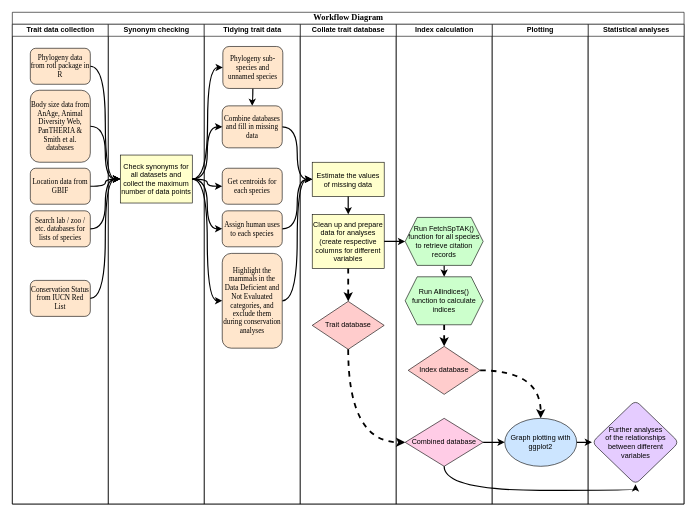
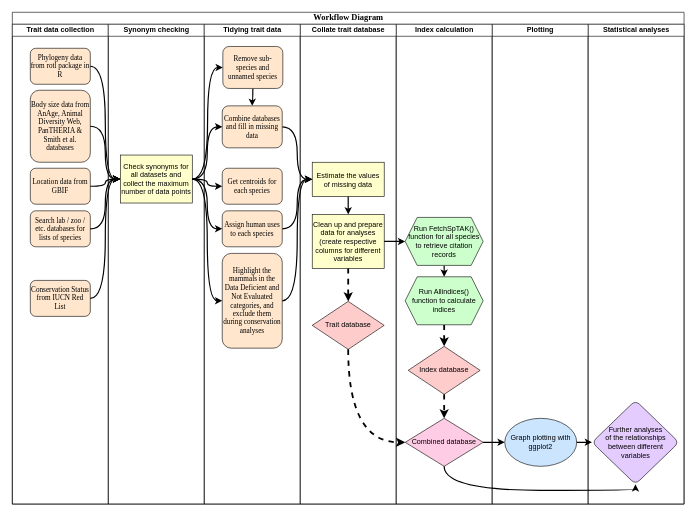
  <mxCell id="0" />
  <mxCell id="1" parent="0" />
  <mxCell id="2" value="&lt;font style=&quot;font-size: 14px&quot;&gt;Workflow Diagram&lt;/font&gt;" style="swimlane;html=1;childLayout=stackLayout;startSize=20;rounded=0;shadow=0;labelBackgroundColor=none;strokeWidth=1;fontFamily=Verdana;fontSize=8;align=center;" parent="1" vertex="1"><mxGeometry x="20" y="20" width="1120" height="820" as="geometry"><mxRectangle x="70" y="40" width="180" height="20" as="alternateBounds" /></mxGeometry></mxCell>
  <mxCell id="3" value="Trait data collection" style="swimlane;html=1;startSize=20;" parent="2" vertex="1"><mxGeometry y="20" width="160" height="800" as="geometry" /></mxCell>
  <mxCell id="4" value="&lt;font style=&quot;font-size: 12px&quot;&gt;Phylogeny data from rotl package in R&lt;/font&gt;" style="rounded=1;whiteSpace=wrap;html=1;shadow=0;labelBackgroundColor=none;strokeWidth=1;fontFamily=Verdana;fontSize=8;align=center;fillColor=#FFE6CC;" parent="3" vertex="1"><mxGeometry x="30" y="40" width="100" height="60" as="geometry" /></mxCell>
  <mxCell id="5" value="&lt;font style=&quot;font-size: 12px&quot;&gt;Body size data from AnAge, Animal Diversity Web, PanTHERIA &amp;amp; Smith et al. databases&lt;/font&gt;" style="rounded=1;whiteSpace=wrap;html=1;shadow=0;labelBackgroundColor=none;strokeWidth=1;fontFamily=Verdana;fontSize=8;align=center;fillColor=#FFE6CC;" parent="3" vertex="1"><mxGeometry x="30" y="110" width="100" height="120" as="geometry" /></mxCell>
  <mxCell id="6" value="&lt;font style=&quot;font-size: 12px&quot;&gt;Location data from GBIF&lt;/font&gt;" style="rounded=1;whiteSpace=wrap;html=1;shadow=0;labelBackgroundColor=none;strokeWidth=1;fontFamily=Verdana;fontSize=8;align=center;fillColor=#FFE6CC;" parent="3" vertex="1"><mxGeometry x="30" y="240" width="100" height="60" as="geometry" /></mxCell>
  <mxCell id="7" value="&lt;font style=&quot;font-size: 12px&quot;&gt;Search lab / zoo / etc. databases for lists of species&lt;/font&gt;" style="rounded=1;whiteSpace=wrap;html=1;shadow=0;labelBackgroundColor=none;strokeWidth=1;fontFamily=Verdana;fontSize=8;align=center;fillColor=#FFE6CC;" parent="3" vertex="1"><mxGeometry x="30" y="311" width="100" height="60" as="geometry" /></mxCell>
  <mxCell id="8" value="&lt;span style=&quot;font-size: 12px&quot;&gt;Conservation Status from IUCN Red List&lt;/span&gt;" style="rounded=1;whiteSpace=wrap;html=1;shadow=0;labelBackgroundColor=none;strokeWidth=1;fontFamily=Verdana;fontSize=8;align=center;fillColor=#FFE6CC;" parent="3" vertex="1"><mxGeometry x="30" y="427" width="100" height="60" as="geometry" /></mxCell>
  <mxCell id="9" value="" style="edgeStyle=orthogonalEdgeStyle;rounded=0;orthogonalLoop=1;jettySize=auto;html=1;strokeWidth=2;entryX=0;entryY=0.5;entryDx=0;entryDy=0;curved=1;" parent="2" source="4" target="12" edge="1"><mxGeometry relative="1" as="geometry"><mxPoint x="210" y="90" as="targetPoint" /></mxGeometry></mxCell>
  <mxCell id="10" value="" style="edgeStyle=orthogonalEdgeStyle;curved=1;rounded=0;orthogonalLoop=1;jettySize=auto;html=1;strokeWidth=2;entryX=0;entryY=0.5;entryDx=0;entryDy=0;" parent="2" source="5" target="12" edge="1"><mxGeometry relative="1" as="geometry"><mxPoint x="210" y="190" as="targetPoint" /></mxGeometry></mxCell>
  <mxCell id="11" value="Synonym checking" style="swimlane;html=1;startSize=20;" parent="2" vertex="1"><mxGeometry x="160" y="20" width="160" height="800" as="geometry" /></mxCell>
  <mxCell id="12" value="Check synonyms for all datasets and collect the maximum number of data points" style="rounded=0;whiteSpace=wrap;html=1;fillColor=#FFFFCC;" parent="11" vertex="1"><mxGeometry x="20" y="218" width="120" height="80" as="geometry" /></mxCell>
  <mxCell id="13" value="" style="edgeStyle=orthogonalEdgeStyle;curved=1;rounded=0;orthogonalLoop=1;jettySize=auto;html=1;strokeWidth=2;entryX=0;entryY=0.5;entryDx=0;entryDy=0;" parent="2" source="6" target="12" edge="1"><mxGeometry relative="1" as="geometry"><mxPoint x="210" y="290" as="targetPoint" /></mxGeometry></mxCell>
  <mxCell id="14" value="" style="edgeStyle=orthogonalEdgeStyle;curved=1;rounded=0;orthogonalLoop=1;jettySize=auto;html=1;strokeWidth=2;entryX=0;entryY=0.5;entryDx=0;entryDy=0;" parent="2" source="7" target="12" edge="1"><mxGeometry relative="1" as="geometry"><mxPoint x="210" y="361" as="targetPoint" /></mxGeometry></mxCell>
  <mxCell id="15" value="" style="edgeStyle=orthogonalEdgeStyle;rounded=0;orthogonalLoop=1;jettySize=auto;html=1;curved=1;strokeWidth=2;entryX=0;entryY=0.5;entryDx=0;entryDy=0;" parent="2" source="8" target="12" edge="1"><mxGeometry relative="1" as="geometry"><mxPoint x="210" y="433" as="targetPoint" /></mxGeometry></mxCell>
  <mxCell id="16" value="Statistical analyses" style="swimlane;html=1;startSize=20;" parent="1" vertex="1"><mxGeometry x="980" y="40" width="160" height="800" as="geometry" /></mxCell>
  <mxCell id="17" value="&lt;span&gt;Further analyses&lt;/span&gt;&lt;br&gt;&lt;span&gt;of the relationships&lt;/span&gt;&lt;br&gt;&lt;span&gt;between different variables&lt;/span&gt;" style="rhombus;whiteSpace=wrap;html=1;fillColor=#E5CCFF;rounded=1;" parent="16" vertex="1"><mxGeometry x="6.5" y="627" width="145" height="140" as="geometry" /></mxCell>
  <mxCell id="18" value="Plotting" style="swimlane;html=1;startSize=20;" parent="1" vertex="1"><mxGeometry x="820" y="40" width="160" height="800" as="geometry" /></mxCell>
  <mxCell id="19" value="Graph plotting with ggplot2" style="ellipse;whiteSpace=wrap;html=1;fillColor=#CCE5FF;" parent="18" vertex="1"><mxGeometry x="21" y="657" width="120" height="80" as="geometry" /></mxCell>
  <mxCell id="20" value="Index calculation" style="swimlane;html=1;startSize=20;" parent="1" vertex="1"><mxGeometry x="660" y="40" width="160" height="800" as="geometry" /></mxCell>
  <mxCell id="21" value="" style="edgeStyle=orthogonalEdgeStyle;curved=1;rounded=0;orthogonalLoop=1;jettySize=auto;html=1;strokeWidth=2;" parent="20" source="23" target="24" edge="1"><mxGeometry relative="1" as="geometry" /></mxCell>
  <mxCell id="22" value="" style="edgeStyle=orthogonalEdgeStyle;curved=1;rounded=0;orthogonalLoop=1;jettySize=auto;html=1;entryX=0.5;entryY=0;entryDx=0;entryDy=0;labelBorderColor=none;dashed=1;strokeWidth=3;" parent="20" target="27" edge="1"><mxGeometry relative="1" as="geometry"><mxPoint x="80" y="501" as="sourcePoint" /><mxPoint x="-310" y="521" as="targetPoint" /></mxGeometry></mxCell>
  <mxCell id="23" value="Run FetchSpTAK()&lt;br&gt;function for all species to retrieve citation&lt;br&gt;records" style="shape=hexagon;perimeter=hexagonPerimeter2;whiteSpace=wrap;html=1;fixedSize=1;rounded=0;fillColor=#CCFFCC;sketch=0;shadow=0;" parent="20" vertex="1"><mxGeometry x="15" y="322" width="130" height="80" as="geometry" /></mxCell>
  <mxCell id="24" value="Run Allindices() function to calculate indices" style="shape=hexagon;perimeter=hexagonPerimeter2;whiteSpace=wrap;html=1;fixedSize=1;rounded=0;fillColor=#CCFFCC;" parent="20" vertex="1"><mxGeometry x="15" y="421" width="130" height="80" as="geometry" /></mxCell>
- <mxCell id="25" value="" style="edgeStyle=orthogonalEdgeStyle;curved=1;rounded=0;orthogonalLoop=1;jettySize=auto;html=1;strokeWidth=3;dashed=1;" parent="20" source="27" target="19" edge="1"><mxGeometry relative="1" as="geometry" /></mxCell>
+ <mxCell id="25" value="" style="edgeStyle=orthogonalEdgeStyle;curved=1;rounded=0;orthogonalLoop=1;jettySize=auto;html=1;strokeWidth=3;dashed=1;" parent="20" source="27" target="26" edge="1"><mxGeometry relative="1" as="geometry" /></mxCell>
  <mxCell id="26" value="Combined database" style="rhombus;whiteSpace=wrap;html=1;fillColor=#FFCCE6;" parent="20" vertex="1"><mxGeometry x="15" y="657" width="130" height="80" as="geometry" /></mxCell>
  <mxCell id="27" value="Index database" style="rhombus;whiteSpace=wrap;html=1;fillColor=#FFCCCC;" parent="20" vertex="1"><mxGeometry x="20" y="537" width="120" height="80" as="geometry" /></mxCell>
  <mxCell id="28" value="Collate trait database" style="swimlane;html=1;startSize=20;horizontal=1;" parent="1" vertex="1"><mxGeometry x="500" y="40" width="160" height="800" as="geometry" /></mxCell>
  <mxCell id="29" value="Estimate the values of missing data" style="rounded=0;whiteSpace=wrap;html=1;fillColor=#FFFFCC;" parent="28" vertex="1"><mxGeometry x="20" y="230" width="120" height="57" as="geometry" /></mxCell>
  <mxCell id="30" value="Clean up and prepare data for analyses (create respective columns for different variables" style="rounded=0;whiteSpace=wrap;html=1;fillColor=#FFFFCC;" parent="28" vertex="1"><mxGeometry x="20" y="317" width="120" height="90" as="geometry" /></mxCell>
  <mxCell id="31" value="" style="edgeStyle=orthogonalEdgeStyle;curved=1;rounded=0;orthogonalLoop=1;jettySize=auto;html=1;entryX=0.5;entryY=0;entryDx=0;entryDy=0;strokeWidth=2;" parent="28" source="29" target="30" edge="1"><mxGeometry relative="1" as="geometry"><mxPoint x="80" y="377" as="targetPoint" /></mxGeometry></mxCell>
  <mxCell id="32" value="" style="edgeStyle=orthogonalEdgeStyle;curved=1;rounded=0;orthogonalLoop=1;jettySize=auto;html=1;entryX=0.5;entryY=0;entryDx=0;entryDy=0;labelBorderColor=none;dashed=1;strokeWidth=3;" parent="28" source="30" target="33" edge="1"><mxGeometry relative="1" as="geometry"><mxPoint x="80" y="487" as="targetPoint" /></mxGeometry></mxCell>
  <mxCell id="33" value="Trait database" style="rhombus;whiteSpace=wrap;html=1;fillColor=#FFCCCC;" parent="28" vertex="1"><mxGeometry x="20" y="462" width="120" height="80" as="geometry" /></mxCell>
  <mxCell id="34" value="Tidying trait data" style="swimlane;html=1;startSize=20;" parent="1" vertex="1"><mxGeometry x="340" y="40" width="160" height="800" as="geometry" /></mxCell>
  <mxCell id="35" value="" style="edgeStyle=orthogonalEdgeStyle;curved=1;rounded=0;orthogonalLoop=1;jettySize=auto;html=1;strokeWidth=2;entryX=0;entryY=0.5;entryDx=0;entryDy=0;" parent="1" source="19" target="17" edge="1"><mxGeometry relative="1" as="geometry"><mxPoint x="883" y="907" as="targetPoint" /></mxGeometry></mxCell>
  <mxCell id="36" value="" style="edgeStyle=orthogonalEdgeStyle;curved=1;rounded=0;orthogonalLoop=1;jettySize=auto;html=1;strokeWidth=2;entryX=0.5;entryY=1;entryDx=0;entryDy=0;exitX=0.5;exitY=1;exitDx=0;exitDy=0;" parent="1" source="26" target="17" edge="1"><mxGeometry relative="1" as="geometry"><mxPoint x="890" y="897" as="targetPoint" /><Array as="points"><mxPoint x="740" y="817" /><mxPoint x="1059" y="817" /></Array></mxGeometry></mxCell>
  <mxCell id="37" value="" style="edgeStyle=orthogonalEdgeStyle;curved=1;rounded=0;orthogonalLoop=1;jettySize=auto;html=1;strokeWidth=2;" parent="1" source="26" target="19" edge="1"><mxGeometry relative="1" as="geometry" /></mxCell>
  <mxCell id="38" value="" style="edgeStyle=orthogonalEdgeStyle;curved=1;rounded=0;orthogonalLoop=1;jettySize=auto;html=1;strokeWidth=2;" parent="1" source="30" target="23" edge="1"><mxGeometry relative="1" as="geometry" /></mxCell>
  <mxCell id="39" value="" style="edgeStyle=orthogonalEdgeStyle;curved=1;rounded=0;orthogonalLoop=1;jettySize=auto;html=1;dashed=1;strokeWidth=3;entryX=0;entryY=0.5;entryDx=0;entryDy=0;exitX=0.5;exitY=1;exitDx=0;exitDy=0;" parent="1" source="33" target="26" edge="1"><mxGeometry relative="1" as="geometry"><mxPoint x="420" y="761" as="targetPoint" /><Array as="points"><mxPoint x="580" y="737" /></Array></mxGeometry></mxCell>
  <mxCell id="40" value="" style="edgeStyle=orthogonalEdgeStyle;curved=1;rounded=0;orthogonalLoop=1;jettySize=auto;html=1;strokeWidth=2;" parent="1" source="41" target="46" edge="1"><mxGeometry relative="1" as="geometry"><mxPoint x="551" y="112" as="targetPoint" /></mxGeometry></mxCell>
- <mxCell id="41" value="&lt;font style=&quot;font-size: 12px&quot;&gt;Phylogeny sub-species and unnamed species&lt;/font&gt;" style="rounded=1;whiteSpace=wrap;html=1;shadow=0;labelBackgroundColor=none;strokeWidth=1;fontFamily=Verdana;fontSize=8;align=center;fillColor=#FFE6CC;" parent="1" vertex="1"><mxGeometry x="371" y="77" width="100" height="70" as="geometry" /></mxCell>
+ <mxCell id="41" value="&lt;font style=&quot;font-size: 12px&quot;&gt;Remove sub-species and unnamed species&lt;/font&gt;" style="rounded=1;whiteSpace=wrap;html=1;shadow=0;labelBackgroundColor=none;strokeWidth=1;fontFamily=Verdana;fontSize=8;align=center;fillColor=#FFE6CC;" parent="1" vertex="1"><mxGeometry x="371" y="77" width="100" height="70" as="geometry" /></mxCell>
  <mxCell id="42" value="&lt;font style=&quot;font-size: 12px&quot;&gt;Get centroids for each species&lt;/font&gt;" style="rounded=1;whiteSpace=wrap;html=1;shadow=0;labelBackgroundColor=none;strokeWidth=1;fontFamily=Verdana;fontSize=8;align=center;fillColor=#FFE6CC;" parent="1" vertex="1"><mxGeometry x="370" y="280" width="100" height="60" as="geometry" /></mxCell>
  <mxCell id="43" value="" style="edgeStyle=orthogonalEdgeStyle;curved=1;rounded=0;orthogonalLoop=1;jettySize=auto;html=1;strokeWidth=2;entryX=0;entryY=0.5;entryDx=0;entryDy=0;" parent="1" source="44" target="29" edge="1"><mxGeometry relative="1" as="geometry"><mxPoint x="550" y="381" as="targetPoint" /></mxGeometry></mxCell>
  <mxCell id="44" value="&lt;span style=&quot;font-size: 12px&quot;&gt;Assign human uses to each species&lt;/span&gt;" style="rounded=1;whiteSpace=wrap;html=1;shadow=0;labelBackgroundColor=none;strokeWidth=1;fontFamily=Verdana;fontSize=8;align=center;fillColor=#FFE6CC;" parent="1" vertex="1"><mxGeometry x="370" y="351" width="100" height="60" as="geometry" /></mxCell>
  <mxCell id="45" value="" style="edgeStyle=orthogonalEdgeStyle;curved=1;rounded=0;orthogonalLoop=1;jettySize=auto;html=1;strokeWidth=2;entryX=0;entryY=0.5;entryDx=0;entryDy=0;" parent="1" source="46" target="29" edge="1"><mxGeometry relative="1" as="geometry"><mxPoint x="550" y="211" as="targetPoint" /></mxGeometry></mxCell>
  <mxCell id="46" value="&lt;font style=&quot;font-size: 12px&quot;&gt;Combine databases and fill in missing data&lt;/font&gt;" style="rounded=1;whiteSpace=wrap;html=1;shadow=0;labelBackgroundColor=none;strokeWidth=1;fontFamily=Verdana;fontSize=8;align=center;fillColor=#FFE6CC;" parent="1" vertex="1"><mxGeometry x="370" y="176" width="100" height="70" as="geometry" /></mxCell>
  <mxCell id="47" value="" style="edgeStyle=orthogonalEdgeStyle;curved=1;rounded=0;orthogonalLoop=1;jettySize=auto;html=1;strokeWidth=2;entryX=0;entryY=0.5;entryDx=0;entryDy=0;" parent="1" source="12" target="46" edge="1"><mxGeometry relative="1" as="geometry" /></mxCell>
  <mxCell id="48" value="" style="edgeStyle=orthogonalEdgeStyle;curved=1;rounded=0;orthogonalLoop=1;jettySize=auto;html=1;strokeWidth=2;entryX=0;entryY=0.5;entryDx=0;entryDy=0;" parent="1" source="12" target="41" edge="1"><mxGeometry relative="1" as="geometry" /></mxCell>
  <mxCell id="49" value="" style="edgeStyle=orthogonalEdgeStyle;curved=1;rounded=0;orthogonalLoop=1;jettySize=auto;html=1;strokeWidth=2;entryX=0;entryY=0.5;entryDx=0;entryDy=0;" parent="1" source="12" target="44" edge="1"><mxGeometry relative="1" as="geometry" /></mxCell>
  <mxCell id="50" value="" style="edgeStyle=orthogonalEdgeStyle;curved=1;rounded=0;orthogonalLoop=1;jettySize=auto;html=1;strokeWidth=2;entryX=0;entryY=0.5;entryDx=0;entryDy=0;exitX=1;exitY=0.5;exitDx=0;exitDy=0;" parent="1" source="12" target="42" edge="1"><mxGeometry relative="1" as="geometry"><mxPoint x="330" y="250" as="sourcePoint" /><mxPoint x="380" y="391" as="targetPoint" /></mxGeometry></mxCell>
  <mxCell id="51" value="" style="edgeStyle=orthogonalEdgeStyle;curved=1;rounded=0;orthogonalLoop=1;jettySize=auto;html=1;strokeWidth=2;entryX=0;entryY=0.5;entryDx=0;entryDy=0;" parent="1" source="52" target="29" edge="1"><mxGeometry relative="1" as="geometry"><mxPoint x="550" y="452" as="targetPoint" /></mxGeometry></mxCell>
  <mxCell id="52" value="&lt;span style=&quot;font-size: 12px&quot;&gt;Highlight the mammals in the Data Deficient and Not Evaluated categories, and exclude them during conservation analyses&lt;/span&gt;" style="rounded=1;whiteSpace=wrap;html=1;shadow=0;labelBackgroundColor=none;strokeWidth=1;fontFamily=Verdana;fontSize=8;align=center;fillColor=#FFE6CC;" parent="1" vertex="1"><mxGeometry x="370" y="422" width="100" height="158" as="geometry" /></mxCell>
  <mxCell id="53" value="" style="edgeStyle=orthogonalEdgeStyle;curved=1;rounded=0;orthogonalLoop=1;jettySize=auto;html=1;strokeWidth=2;entryX=0;entryY=0.5;entryDx=0;entryDy=0;" parent="1" source="12" target="52" edge="1"><mxGeometry relative="1" as="geometry" /></mxCell>
